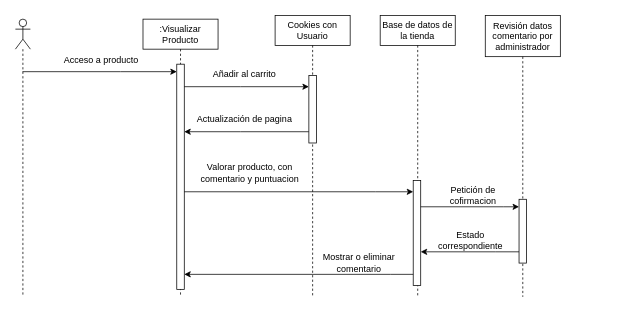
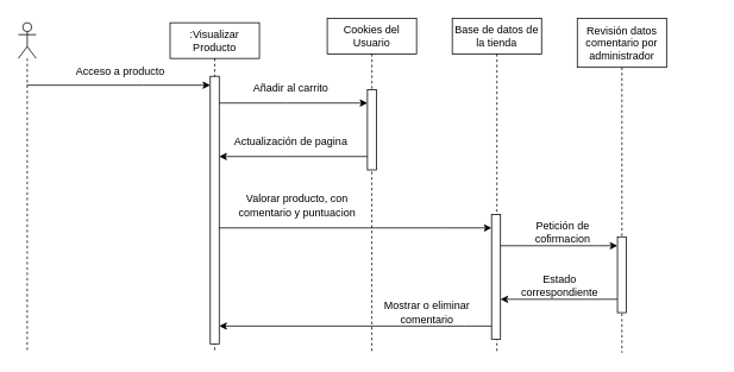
  <mxCell id="0" />
  <mxCell id="1" parent="0" />
  <mxCell id="2" value=":Visualizar Producto" style="shape=umlLifeline;perimeter=lifelinePerimeter;whiteSpace=wrap;html=1;container=1;dropTarget=0;collapsible=0;recursiveResize=0;outlineConnect=0;portConstraint=eastwest;newEdgeStyle={&quot;edgeStyle&quot;:&quot;elbowEdgeStyle&quot;,&quot;elbow&quot;:&quot;vertical&quot;,&quot;curved&quot;:0,&quot;rounded&quot;:0};" vertex="1" parent="1"><mxGeometry x="190" y="25" width="100" height="370" as="geometry" /></mxCell>
  <mxCell id="3" value="" style="html=1;points=[];perimeter=orthogonalPerimeter;outlineConnect=0;targetShapes=umlLifeline;portConstraint=eastwest;newEdgeStyle={&quot;edgeStyle&quot;:&quot;elbowEdgeStyle&quot;,&quot;elbow&quot;:&quot;vertical&quot;,&quot;curved&quot;:0,&quot;rounded&quot;:0};" vertex="1" parent="2"><mxGeometry x="45" y="60" width="10" height="300" as="geometry" /></mxCell>
  <mxCell id="4" style="edgeStyle=orthogonalEdgeStyle;rounded=0;orthogonalLoop=1;jettySize=auto;html=1;" edge="1" parent="1" source="16" target="3"><mxGeometry relative="1" as="geometry"><mxPoint x="30" y="200.032" as="sourcePoint" /><Array as="points"><mxPoint x="160" y="95" /><mxPoint x="160" y="95" /></Array></mxGeometry></mxCell>
  <mxCell id="5" value="Base de datos de la tienda" style="shape=umlLifeline;perimeter=lifelinePerimeter;whiteSpace=wrap;html=1;container=1;dropTarget=0;collapsible=0;recursiveResize=0;outlineConnect=0;portConstraint=eastwest;newEdgeStyle={&quot;edgeStyle&quot;:&quot;elbowEdgeStyle&quot;,&quot;elbow&quot;:&quot;vertical&quot;,&quot;curved&quot;:0,&quot;rounded&quot;:0};" vertex="1" parent="1"><mxGeometry x="506" y="20" width="100" height="375" as="geometry" /></mxCell>
  <mxCell id="6" value="" style="html=1;points=[];perimeter=orthogonalPerimeter;outlineConnect=0;targetShapes=umlLifeline;portConstraint=eastwest;newEdgeStyle={&quot;edgeStyle&quot;:&quot;elbowEdgeStyle&quot;,&quot;elbow&quot;:&quot;vertical&quot;,&quot;curved&quot;:0,&quot;rounded&quot;:0};" vertex="1" parent="5"><mxGeometry x="44" y="220" width="10" height="140" as="geometry" /></mxCell>
  <mxCell id="7" style="edgeStyle=elbowEdgeStyle;rounded=0;orthogonalLoop=1;jettySize=auto;html=1;elbow=vertical;curved=0;" edge="1" parent="1" source="3" target="18"><mxGeometry relative="1" as="geometry"><Array as="points"><mxPoint x="320" y="115" /></Array><mxPoint x="1025" y="115" as="targetPoint" /></mxGeometry></mxCell>
  <mxCell id="8" value="Acceso a producto" style="text;html=1;strokeColor=none;fillColor=none;align=center;verticalAlign=middle;whiteSpace=wrap;rounded=0;" vertex="1" parent="1"><mxGeometry x="63.5" y="65" width="141" height="30" as="geometry" /></mxCell>
  <mxCell id="9" value="Añadir al carrito" style="text;html=1;strokeColor=none;fillColor=none;align=center;verticalAlign=middle;whiteSpace=wrap;rounded=0;" vertex="1" parent="1"><mxGeometry x="255" y="84" width="141" height="30" as="geometry" /></mxCell>
  <mxCell id="10" style="edgeStyle=elbowEdgeStyle;rounded=0;orthogonalLoop=1;jettySize=auto;html=1;elbow=vertical;curved=0;" edge="1" parent="1" source="18" target="3"><mxGeometry relative="1" as="geometry"><mxPoint x="320" y="225" as="sourcePoint" /><mxPoint x="310" y="205" as="targetPoint" /><Array as="points"><mxPoint x="320" y="175" /></Array></mxGeometry></mxCell>
  <mxCell id="11" value="Actualización de pagina" style="text;html=1;strokeColor=none;fillColor=none;align=center;verticalAlign=middle;whiteSpace=wrap;rounded=0;" vertex="1" parent="1"><mxGeometry x="255" y="144" width="141" height="30" as="geometry" /></mxCell>
  <mxCell id="12" value="Revisión datos comentario por administrador" style="shape=umlLifeline;perimeter=lifelinePerimeter;whiteSpace=wrap;html=1;container=1;dropTarget=0;collapsible=0;recursiveResize=0;outlineConnect=0;portConstraint=eastwest;newEdgeStyle={&quot;edgeStyle&quot;:&quot;elbowEdgeStyle&quot;,&quot;elbow&quot;:&quot;vertical&quot;,&quot;curved&quot;:0,&quot;rounded&quot;:0};size=55;" vertex="1" parent="1"><mxGeometry x="646" y="20" width="100" height="375" as="geometry" /></mxCell>
  <mxCell id="13" value="" style="html=1;points=[];perimeter=orthogonalPerimeter;outlineConnect=0;targetShapes=umlLifeline;portConstraint=eastwest;newEdgeStyle={&quot;edgeStyle&quot;:&quot;elbowEdgeStyle&quot;,&quot;elbow&quot;:&quot;vertical&quot;,&quot;curved&quot;:0,&quot;rounded&quot;:0};" vertex="1" parent="12"><mxGeometry x="45" y="245" width="10" height="85" as="geometry" /></mxCell>
  <mxCell id="14" style="edgeStyle=elbowEdgeStyle;rounded=0;orthogonalLoop=1;jettySize=auto;html=1;elbow=vertical;curved=0;" edge="1" parent="1" source="3"><mxGeometry relative="1" as="geometry"><Array as="points"><mxPoint x="500" y="255" /><mxPoint x="420" y="245" /></Array><mxPoint x="550" y="255" as="targetPoint" /></mxGeometry></mxCell>
  <mxCell id="15" value="Valorar producto, con comentario y puntuacion" style="text;html=1;strokeColor=none;fillColor=none;align=center;verticalAlign=middle;whiteSpace=wrap;rounded=0;" vertex="1" parent="1"><mxGeometry x="245" y="215" width="175" height="30" as="geometry" /></mxCell>
  <mxCell id="16" value="" style="shape=umlLifeline;perimeter=lifelinePerimeter;whiteSpace=wrap;html=1;container=1;dropTarget=0;collapsible=0;recursiveResize=0;outlineConnect=0;portConstraint=eastwest;newEdgeStyle={&quot;edgeStyle&quot;:&quot;elbowEdgeStyle&quot;,&quot;elbow&quot;:&quot;vertical&quot;,&quot;curved&quot;:0,&quot;rounded&quot;:0};participant=umlActor;" vertex="1" parent="1"><mxGeometry x="20" y="25" width="20" height="370" as="geometry" /></mxCell>
- <mxCell id="17" value="Cookies con Usuario" style="shape=umlLifeline;perimeter=lifelinePerimeter;whiteSpace=wrap;html=1;container=1;dropTarget=0;collapsible=0;recursiveResize=0;outlineConnect=0;portConstraint=eastwest;newEdgeStyle={&quot;edgeStyle&quot;:&quot;elbowEdgeStyle&quot;,&quot;elbow&quot;:&quot;vertical&quot;,&quot;curved&quot;:0,&quot;rounded&quot;:0};" vertex="1" parent="1"><mxGeometry x="366" y="20" width="100" height="375" as="geometry" /></mxCell>
+ <mxCell id="17" value="Cookies del Usuario" style="shape=umlLifeline;perimeter=lifelinePerimeter;whiteSpace=wrap;html=1;container=1;dropTarget=0;collapsible=0;recursiveResize=0;outlineConnect=0;portConstraint=eastwest;newEdgeStyle={&quot;edgeStyle&quot;:&quot;elbowEdgeStyle&quot;,&quot;elbow&quot;:&quot;vertical&quot;,&quot;curved&quot;:0,&quot;rounded&quot;:0};" vertex="1" parent="1"><mxGeometry x="366" y="20" width="100" height="375" as="geometry" /></mxCell>
  <mxCell id="18" value="" style="html=1;points=[];perimeter=orthogonalPerimeter;outlineConnect=0;targetShapes=umlLifeline;portConstraint=eastwest;newEdgeStyle={&quot;edgeStyle&quot;:&quot;elbowEdgeStyle&quot;,&quot;elbow&quot;:&quot;vertical&quot;,&quot;curved&quot;:0,&quot;rounded&quot;:0};" vertex="1" parent="17"><mxGeometry x="45" y="80" width="10" height="90" as="geometry" /></mxCell>
  <mxCell id="19" style="edgeStyle=elbowEdgeStyle;rounded=0;orthogonalLoop=1;jettySize=auto;html=1;elbow=vertical;curved=0;" edge="1" parent="1" source="6" target="13"><mxGeometry relative="1" as="geometry"><Array as="points"><mxPoint x="670" y="275" /><mxPoint x="800" y="285" /><mxPoint x="740" y="275" /></Array></mxGeometry></mxCell>
  <mxCell id="20" value="Petición de cofirmacion" style="text;html=1;strokeColor=none;fillColor=none;align=center;verticalAlign=middle;whiteSpace=wrap;rounded=0;" vertex="1" parent="1"><mxGeometry x="578" y="245" width="104" height="30" as="geometry" /></mxCell>
  <mxCell id="21" style="edgeStyle=elbowEdgeStyle;rounded=0;orthogonalLoop=1;jettySize=auto;html=1;elbow=vertical;curved=0;" edge="1" parent="1" source="13" target="6"><mxGeometry relative="1" as="geometry"><Array as="points"><mxPoint x="660" y="335" /></Array></mxGeometry></mxCell>
  <mxCell id="22" value="Estado correspondiente" style="text;html=1;strokeColor=none;fillColor=none;align=center;verticalAlign=middle;whiteSpace=wrap;rounded=0;" vertex="1" parent="1"><mxGeometry x="574" y="305" width="105" height="30" as="geometry" /></mxCell>
  <mxCell id="23" style="edgeStyle=elbowEdgeStyle;rounded=0;orthogonalLoop=1;jettySize=auto;html=1;elbow=vertical;curved=0;" edge="1" parent="1" source="6" target="3"><mxGeometry relative="1" as="geometry"><mxPoint x="510" y="355" as="sourcePoint" /><mxPoint x="255" y="355" as="targetPoint" /><Array as="points"><mxPoint x="520" y="365" /><mxPoint x="355" y="355" /></Array></mxGeometry></mxCell>
  <mxCell id="24" value="Mostrar o eliminar comentario" style="text;html=1;strokeColor=none;fillColor=none;align=center;verticalAlign=middle;whiteSpace=wrap;rounded=0;" vertex="1" parent="1"><mxGeometry x="413" y="335" width="130" height="30" as="geometry" /></mxCell>
